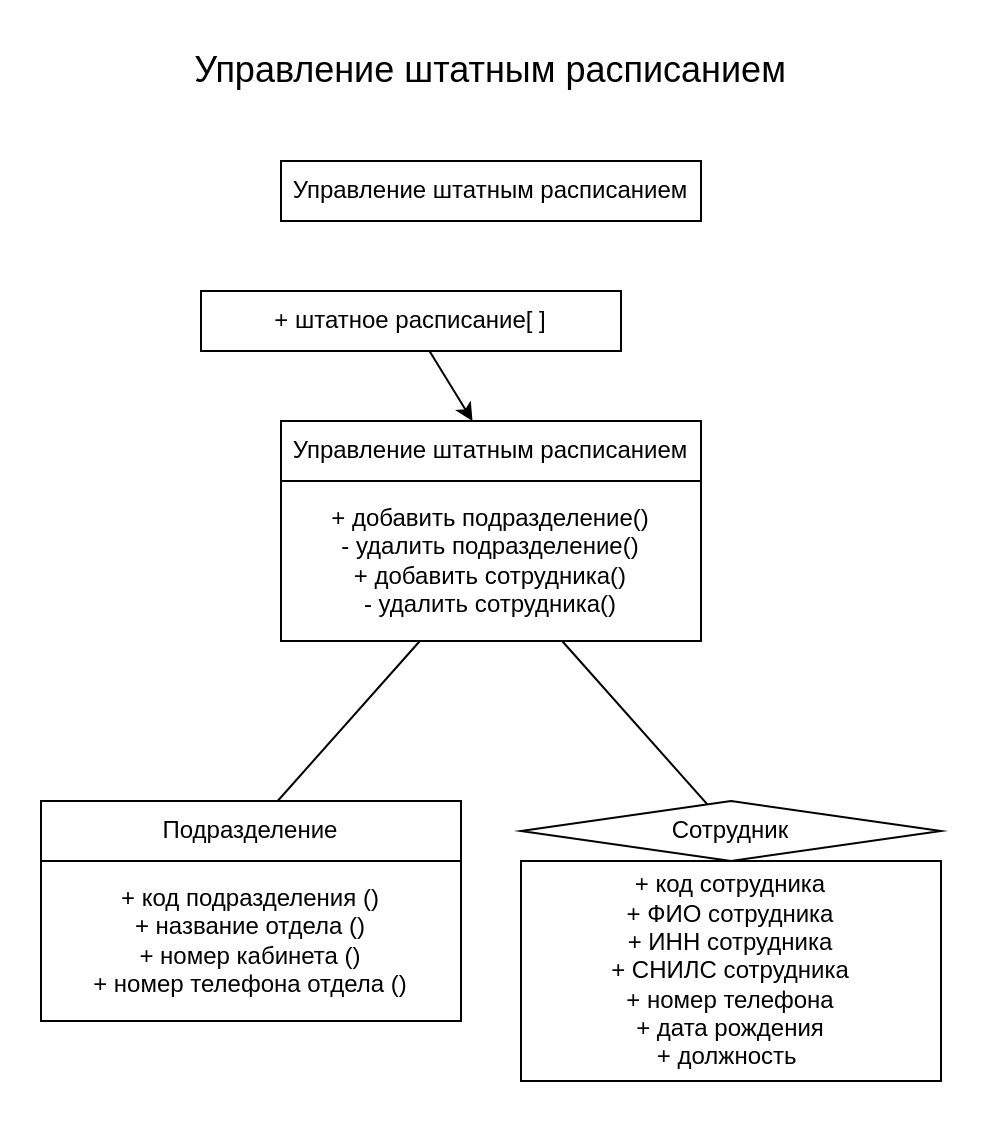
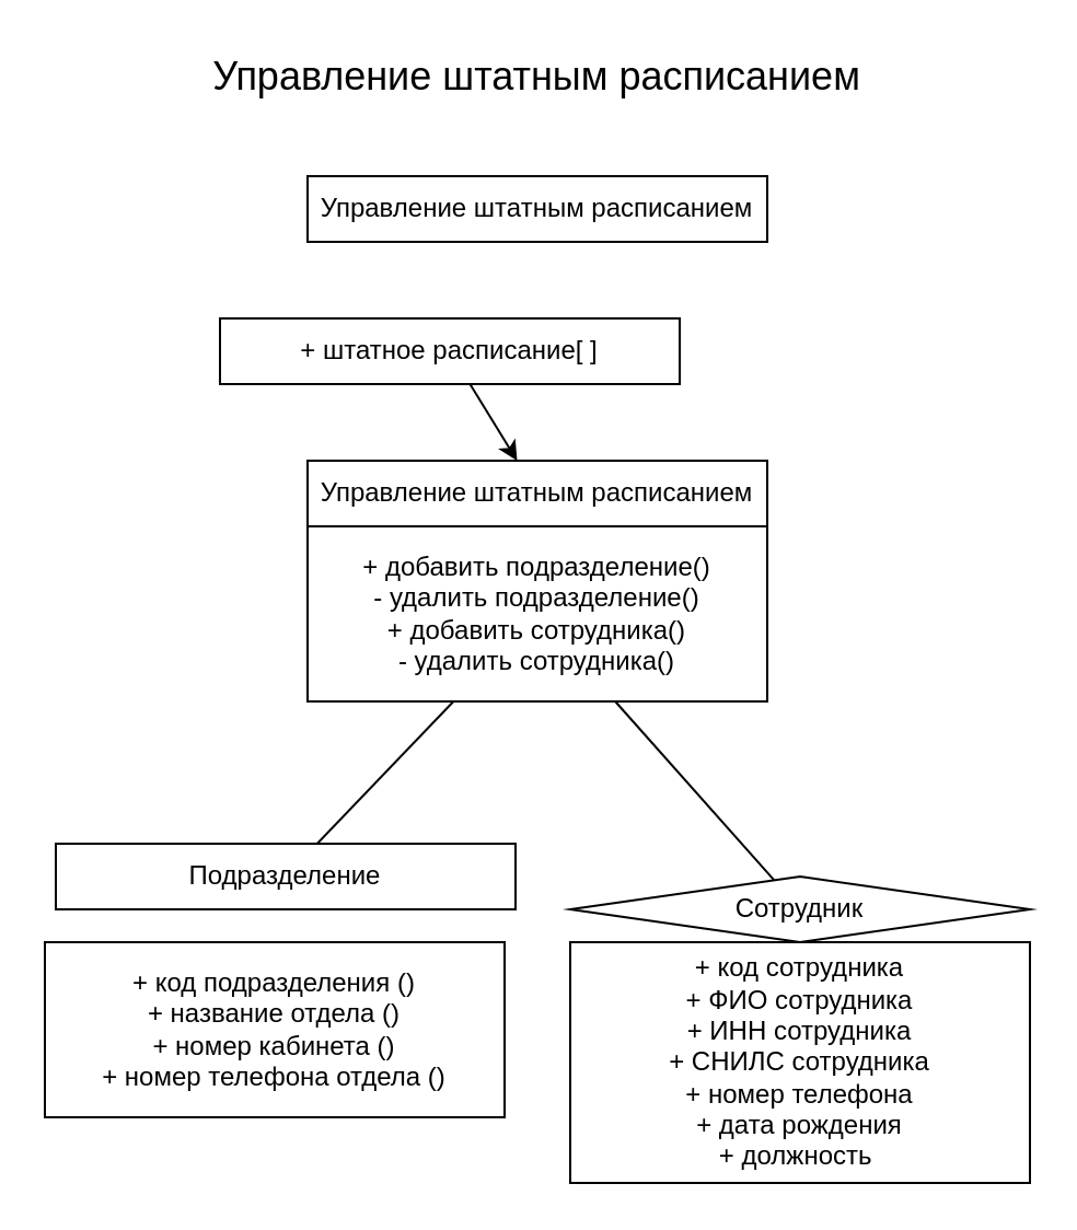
  <mxCell id="0" />
  <mxCell id="1" parent="0" />
  <mxCell id="2" value="&lt;font style=&quot;font-size: 18px;&quot;&gt;Управление штатным расписанием&lt;/font&gt;" style="text;html=1;strokeColor=none;fillColor=none;align=center;verticalAlign=middle;whiteSpace=wrap;rounded=0;" vertex="1" parent="1"><mxGeometry x="90" y="20" width="310" height="30" as="geometry" /></mxCell>
  <mxCell id="3" value="Управление штатным расписанием" style="rounded=0;whiteSpace=wrap;html=1;" vertex="1" parent="1"><mxGeometry x="140" y="210" width="210" height="30" as="geometry" /></mxCell>
  <mxCell id="4" value="+ добавить подразделение()&lt;br&gt;- удалить подразделение()&lt;br&gt;+ добавить сотрудника()&lt;br&gt;- удалить сотрудника()" style="rounded=0;whiteSpace=wrap;html=1;" vertex="1" parent="1"><mxGeometry x="140" y="240" width="210" height="80" as="geometry" /></mxCell>
- <mxCell id="5" value="Подразделение" style="rounded=0;whiteSpace=wrap;html=1;" vertex="1" parent="1"><mxGeometry x="20" y="400" width="210" height="30" as="geometry" /></mxCell>
+ <mxCell id="5" value="Подразделение" style="rounded=0;whiteSpace=wrap;html=1;" vertex="1" parent="1"><mxGeometry x="25" y="385" width="210" height="30" as="geometry" /></mxCell>
  <mxCell id="6" value="+ код подразделения ()&lt;br&gt;+ название отдела ()&lt;br&gt;+ номер кабинета ()&lt;br&gt;+ номер телефона отдела ()" style="rounded=0;whiteSpace=wrap;html=1;" vertex="1" parent="1"><mxGeometry x="20" y="430" width="210" height="80" as="geometry" /></mxCell>
  <mxCell id="7" value="Сотрудник" style="rhombus;whiteSpace=wrap;html=1;" vertex="1" parent="1"><mxGeometry x="260" y="400" width="210" height="30" as="geometry" /></mxCell>
  <mxCell id="8" value="+ код сотрудника&lt;br&gt;+ ФИО сотрудника&lt;br&gt;+ ИНН сотрудника&lt;br&gt;+ СНИЛС сотрудника&lt;br&gt;+ номер телефона&lt;br&gt;+ дата рождения&lt;br&gt;+ должность&amp;nbsp;" style="rounded=0;whiteSpace=wrap;html=1;" vertex="1" parent="1"><mxGeometry x="260" y="430" width="210" height="110" as="geometry" /></mxCell>
  <mxCell id="9" value="Управление штатным расписанием" style="rounded=0;whiteSpace=wrap;html=1;" vertex="1" parent="1"><mxGeometry x="140" y="80" width="210" height="30" as="geometry" /></mxCell>
  <mxCell id="10" value="+ штатное расписание[ ]" style="rounded=0;whiteSpace=wrap;html=1;" vertex="1" parent="1"><mxGeometry x="100" y="145" width="210" height="30" as="geometry" /></mxCell>
  <mxCell id="11" value="" style="endArrow=classic;html=1;rounded=0;" edge="1" parent="1" source="10" target="3"><mxGeometry width="50" height="50" relative="1" as="geometry"><mxPoint x="40" y="280" as="sourcePoint" /><mxPoint x="90" y="230" as="targetPoint" /></mxGeometry></mxCell>
  <mxCell id="12" value="" style="endArrow=none;html=1;rounded=0;" edge="1" parent="1" source="5" target="4"><mxGeometry width="50" height="50" relative="1" as="geometry"><mxPoint x="-120" y="420" as="sourcePoint" /><mxPoint x="-70" y="370" as="targetPoint" /></mxGeometry></mxCell>
  <mxCell id="13" value="" style="endArrow=none;html=1;rounded=0;" edge="1" parent="1" source="7" target="4"><mxGeometry width="50" height="50" relative="1" as="geometry"><mxPoint x="520" y="350" as="sourcePoint" /><mxPoint x="570" y="300" as="targetPoint" /></mxGeometry></mxCell>
